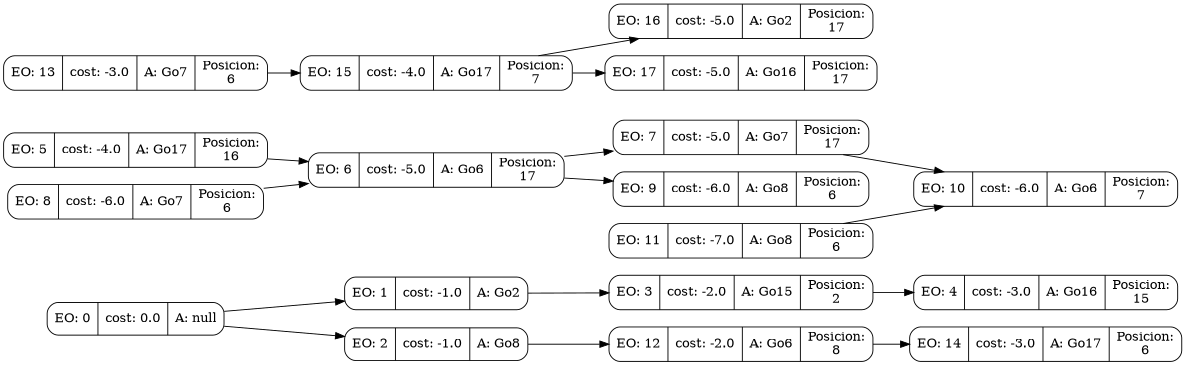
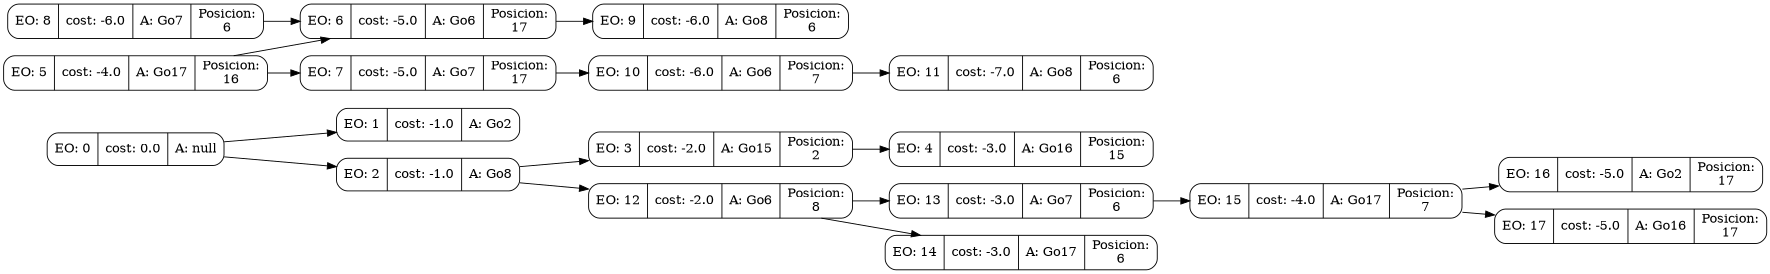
  digraph {
    rankdir=LR
    node [shape=Mrecord]
    n1 [label="{EO: 0|cost: 0.0|A: null}"]
    n2 [label="{EO: 1|cost: -1.0|A: Go2}"]
    n3 [label="{EO: 2|cost: -1.0|A: Go8}"]
    n4 [label="{EO: 3|cost: -2.0|A: Go15|Posicion:\n2}"]
    n5 [label="{EO: 12|cost: -2.0|A: Go6|Posicion:\n8}"]
    n6 [label="{EO: 4|cost: -3.0|A: Go16|Posicion:\n15}"]
    n7 [label="{EO: 5|cost: -4.0|A: Go17|Posicion:\n16}"]
    n8 [label="{EO: 6|cost: -5.0|A: Go6|Posicion:\n17}"]
    n9 [label="{EO: 7|cost: -5.0|A: Go7|Posicion:\n17}"]
    n10 [label="{EO: 9|cost: -6.0|A: Go8|Posicion:\n6}"]
    n11 [label="{EO: 10|cost: -6.0|A: Go6|Posicion:\n7}"]
    n12 [label="{EO: 8|cost: -6.0|A: Go7|Posicion:\n6}"]
    n13 [label="{EO: 11|cost: -7.0|A: Go8|Posicion:\n6}"]
    n14 [label="{EO: 13|cost: -3.0|A: Go7|Posicion:\n6}"]
    n15 [label="{EO: 14|cost: -3.0|A: Go17|Posicion:\n6}"]
    n16 [label="{EO: 15|cost: -4.0|A: Go17|Posicion:\n7}"]
    n17 [label="{EO: 16|cost: -5.0|A: Go2|Posicion:\n17}"]
    n18 [label="{EO: 17|cost: -5.0|A: Go16|Posicion:\n17}"]
    n1 -> n2
    n1 -> n3
-   n2 -> n4
+   n3 -> n4
    n3 -> n5
    n4 -> n6
+   n5 -> n14
    n5 -> n15
    n7 -> n8
-   n8 -> n9
+   n7 -> n9
    n8 -> n10
    n9 -> n11
-   n13 -> n11
+   n11 -> n13
    n12 -> n8
    n14 -> n16
    n16 -> n17
    n16 -> n18
  }
